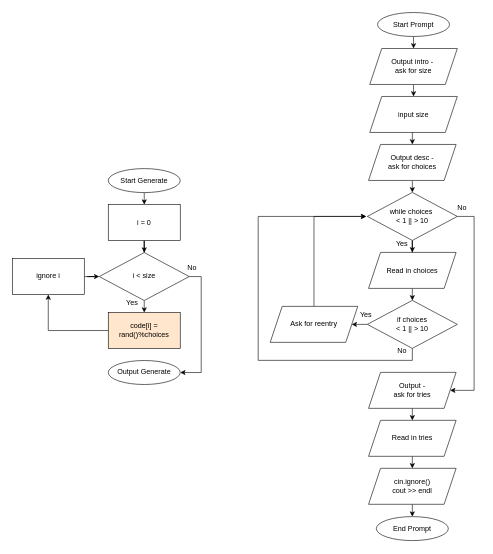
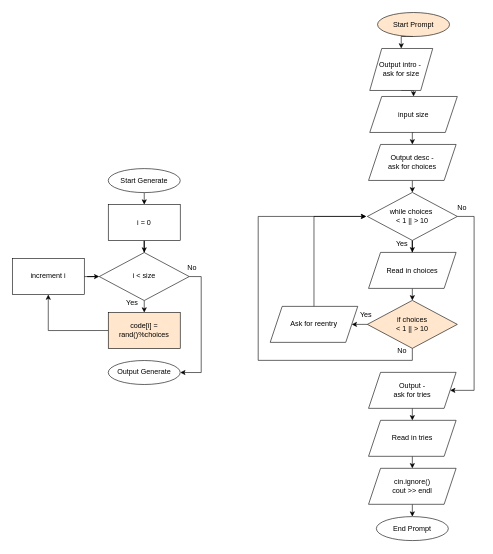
  <mxCell id="0" />
  <mxCell id="1" parent="0" />
  <mxCell id="2" value="" style="group" vertex="1" connectable="0" parent="1"><mxGeometry x="430" y="20" width="370" height="880.5" as="geometry" /></mxCell>
  <mxCell id="3" style="edgeStyle=orthogonalEdgeStyle;rounded=0;orthogonalLoop=1;jettySize=auto;html=1;exitX=0.5;exitY=1;exitDx=0;exitDy=0;" edge="1" parent="2" source="5" target="19"><mxGeometry relative="1" as="geometry" /></mxCell>
  <mxCell id="4" style="edgeStyle=orthogonalEdgeStyle;rounded=0;orthogonalLoop=1;jettySize=auto;html=1;exitX=1;exitY=0.5;exitDx=0;exitDy=0;entryX=1;entryY=0.5;entryDx=0;entryDy=0;" edge="1" parent="2" source="5" target="11"><mxGeometry relative="1" as="geometry"><Array as="points"><mxPoint x="360" y="340" /><mxPoint x="360" y="630" /></Array></mxGeometry></mxCell>
  <mxCell id="5" value="while&amp;nbsp;&lt;span style=&quot;background-color: initial;&quot;&gt;choices&amp;nbsp;&lt;/span&gt;&lt;div&gt;&lt;span style=&quot;background-color: initial;&quot;&gt;&amp;lt; 1 || &amp;gt; 10&lt;/span&gt;&lt;/div&gt;" style="rhombus;whiteSpace=wrap;html=1;container=0;" vertex="1" parent="2"><mxGeometry x="182" y="300" width="150" height="80" as="geometry" /></mxCell>
  <mxCell id="6" style="edgeStyle=orthogonalEdgeStyle;rounded=0;orthogonalLoop=1;jettySize=auto;html=1;exitX=0.5;exitY=1;exitDx=0;exitDy=0;entryX=0.5;entryY=0;entryDx=0;entryDy=0;" edge="1" parent="2" source="7" target="23"><mxGeometry relative="1" as="geometry" /></mxCell>
- <mxCell id="7" value="Output intro -&amp;nbsp;&lt;div&gt;ask for size&lt;/div&gt;" style="shape=parallelogram;perimeter=parallelogramPerimeter;whiteSpace=wrap;html=1;fixedSize=1;rounded=0;" vertex="1" parent="2"><mxGeometry x="186" y="60" width="146" height="60" as="geometry" /></mxCell>
+ <mxCell id="7" value="Output intro -&amp;nbsp;&lt;div&gt;ask for size&lt;/div&gt;" style="shape=parallelogram;perimeter=parallelogramPerimeter;whiteSpace=wrap;html=1;fixedSize=1;rounded=0;" vertex="1" parent="2"><mxGeometry x="186" y="60" width="105" height="70" as="geometry" /></mxCell>
  <mxCell id="8" style="edgeStyle=orthogonalEdgeStyle;rounded=0;orthogonalLoop=1;jettySize=auto;html=1;exitX=0.5;exitY=1;exitDx=0;exitDy=0;entryX=0.5;entryY=0;entryDx=0;entryDy=0;" edge="1" parent="2" source="9" target="7"><mxGeometry relative="1" as="geometry" /></mxCell>
- <mxCell id="9" value="Start Prompt" style="ellipse;whiteSpace=wrap;html=1;" vertex="1" parent="2"><mxGeometry x="199" width="120" height="40" as="geometry" /></mxCell>
+ <mxCell id="9" value="Start Prompt" style="ellipse;whiteSpace=wrap;html=1;fillColor=#ffe6cc;" vertex="1" parent="2"><mxGeometry x="199" width="120" height="40" as="geometry" /></mxCell>
  <mxCell id="10" style="edgeStyle=orthogonalEdgeStyle;rounded=0;orthogonalLoop=1;jettySize=auto;html=1;exitX=0.5;exitY=1;exitDx=0;exitDy=0;entryX=0.5;entryY=0;entryDx=0;entryDy=0;" edge="1" parent="2" source="11" target="15"><mxGeometry relative="1" as="geometry" /></mxCell>
  <mxCell id="11" value="Output -&lt;div&gt;ask for tries&lt;/div&gt;" style="shape=parallelogram;perimeter=parallelogramPerimeter;whiteSpace=wrap;html=1;fixedSize=1;rounded=0;" vertex="1" parent="2"><mxGeometry x="184" y="600" width="146" height="60" as="geometry" /></mxCell>
  <mxCell id="12" style="edgeStyle=orthogonalEdgeStyle;rounded=0;orthogonalLoop=1;jettySize=auto;html=1;exitX=0.5;exitY=1;exitDx=0;exitDy=0;entryX=0.5;entryY=0;entryDx=0;entryDy=0;" edge="1" parent="2" source="13" target="27"><mxGeometry relative="1" as="geometry" /></mxCell>
  <mxCell id="13" value="cin.ignore()&lt;div&gt;cout &amp;gt;&amp;gt; endl&lt;/div&gt;" style="shape=parallelogram;perimeter=parallelogramPerimeter;whiteSpace=wrap;html=1;fixedSize=1;rounded=0;" vertex="1" parent="2"><mxGeometry x="184" y="760" width="146" height="60" as="geometry" /></mxCell>
  <mxCell id="14" style="edgeStyle=orthogonalEdgeStyle;rounded=0;orthogonalLoop=1;jettySize=auto;html=1;exitX=0.5;exitY=1;exitDx=0;exitDy=0;entryX=0.5;entryY=0;entryDx=0;entryDy=0;" edge="1" parent="2" source="15" target="13"><mxGeometry relative="1" as="geometry" /></mxCell>
  <mxCell id="15" value="Read in tries" style="shape=parallelogram;perimeter=parallelogramPerimeter;whiteSpace=wrap;html=1;fixedSize=1;rounded=0;" vertex="1" parent="2"><mxGeometry x="184" y="680" width="146" height="60" as="geometry" /></mxCell>
  <mxCell id="16" style="edgeStyle=orthogonalEdgeStyle;rounded=0;orthogonalLoop=1;jettySize=auto;html=1;exitX=0.5;exitY=0;exitDx=0;exitDy=0;" edge="1" parent="2" source="17"><mxGeometry relative="1" as="geometry"><mxPoint x="180" y="340" as="targetPoint" /><Array as="points"><mxPoint x="93" y="340" /></Array></mxGeometry></mxCell>
  <mxCell id="17" value="Ask for reentry" style="shape=parallelogram;perimeter=parallelogramPerimeter;whiteSpace=wrap;html=1;fixedSize=1;rounded=0;" vertex="1" parent="2"><mxGeometry x="20" y="490" width="146" height="60" as="geometry" /></mxCell>
  <mxCell id="18" style="edgeStyle=orthogonalEdgeStyle;rounded=0;orthogonalLoop=1;jettySize=auto;html=1;exitX=0.5;exitY=1;exitDx=0;exitDy=0;entryX=0.5;entryY=0;entryDx=0;entryDy=0;" edge="1" parent="2" source="19" target="26"><mxGeometry relative="1" as="geometry" /></mxCell>
  <mxCell id="19" value="Read in choices" style="shape=parallelogram;perimeter=parallelogramPerimeter;whiteSpace=wrap;html=1;fixedSize=1;rounded=0;" vertex="1" parent="2"><mxGeometry x="184" y="400" width="146" height="60" as="geometry" /></mxCell>
  <mxCell id="20" style="edgeStyle=orthogonalEdgeStyle;rounded=0;orthogonalLoop=1;jettySize=auto;html=1;exitX=0.5;exitY=1;exitDx=0;exitDy=0;entryX=0.5;entryY=0;entryDx=0;entryDy=0;" edge="1" parent="2" source="21" target="5"><mxGeometry relative="1" as="geometry" /></mxCell>
  <mxCell id="21" value="Output desc -&lt;div&gt;ask for choices&lt;/div&gt;" style="shape=parallelogram;perimeter=parallelogramPerimeter;whiteSpace=wrap;html=1;fixedSize=1;rounded=0;" vertex="1" parent="2"><mxGeometry x="184" y="220" width="146" height="60" as="geometry" /></mxCell>
  <mxCell id="22" style="edgeStyle=orthogonalEdgeStyle;rounded=0;orthogonalLoop=1;jettySize=auto;html=1;exitX=0.5;exitY=1;exitDx=0;exitDy=0;entryX=0.5;entryY=0;entryDx=0;entryDy=0;" edge="1" parent="2" source="23" target="21"><mxGeometry relative="1" as="geometry" /></mxCell>
  <mxCell id="23" value="input size" style="shape=parallelogram;perimeter=parallelogramPerimeter;whiteSpace=wrap;html=1;fixedSize=1;rounded=0;" vertex="1" parent="2"><mxGeometry x="186" y="140" width="146" height="60" as="geometry" /></mxCell>
  <mxCell id="24" style="edgeStyle=orthogonalEdgeStyle;rounded=0;orthogonalLoop=1;jettySize=auto;html=1;exitX=0;exitY=0.5;exitDx=0;exitDy=0;entryX=1;entryY=0.5;entryDx=0;entryDy=0;" edge="1" parent="2" source="26" target="17"><mxGeometry relative="1" as="geometry" /></mxCell>
  <mxCell id="25" style="edgeStyle=orthogonalEdgeStyle;rounded=0;orthogonalLoop=1;jettySize=auto;html=1;exitX=0.5;exitY=1;exitDx=0;exitDy=0;" edge="1" parent="2" source="26"><mxGeometry relative="1" as="geometry"><mxPoint x="180" y="340" as="targetPoint" /><Array as="points"><mxPoint x="257" y="580" /><mxPoint y="580" /><mxPoint y="340" /></Array></mxGeometry></mxCell>
- <mxCell id="26" value="if choices&lt;div&gt;&amp;lt; 1 || &amp;gt; 10&lt;/div&gt;" style="rhombus;whiteSpace=wrap;html=1;container=0;" vertex="1" parent="2"><mxGeometry x="182" y="480" width="150" height="80" as="geometry" /></mxCell>
+ <mxCell id="26" value="if choices&lt;div&gt;&amp;lt; 1 || &amp;gt; 10&lt;/div&gt;" style="rhombus;whiteSpace=wrap;html=1;container=0;fillColor=#ffe6cc;" vertex="1" parent="2"><mxGeometry x="182" y="480" width="150" height="80" as="geometry" /></mxCell>
  <mxCell id="27" value="End Prompt" style="ellipse;whiteSpace=wrap;html=1;" vertex="1" parent="2"><mxGeometry x="197" y="840.5" width="120" height="40" as="geometry" /></mxCell>
  <mxCell id="28" value="No" style="text;html=1;strokeColor=none;fillColor=none;align=center;verticalAlign=middle;whiteSpace=wrap;rounded=0;" vertex="1" parent="2"><mxGeometry x="210" y="550" width="60" height="30" as="geometry" /></mxCell>
  <mxCell id="29" value="Yes" style="text;html=1;strokeColor=none;fillColor=none;align=center;verticalAlign=middle;whiteSpace=wrap;rounded=0;" vertex="1" parent="2"><mxGeometry x="150" y="490" width="60" height="30" as="geometry" /></mxCell>
  <mxCell id="30" value="No" style="text;html=1;strokeColor=none;fillColor=none;align=center;verticalAlign=middle;whiteSpace=wrap;rounded=0;" vertex="1" parent="2"><mxGeometry x="310" y="310" width="60" height="30" as="geometry" /></mxCell>
  <mxCell id="31" value="Yes" style="text;html=1;strokeColor=none;fillColor=none;align=center;verticalAlign=middle;whiteSpace=wrap;rounded=0;" vertex="1" parent="2"><mxGeometry x="210" y="370" width="60" height="30" as="geometry" /></mxCell>
  <mxCell id="32" value="" style="group" vertex="1" connectable="0" parent="1"><mxGeometry x="20" y="280.25" width="330" height="360" as="geometry" /></mxCell>
  <mxCell id="33" style="edgeStyle=orthogonalEdgeStyle;rounded=0;orthogonalLoop=1;jettySize=auto;html=1;exitX=0.5;exitY=1;exitDx=0;exitDy=0;entryX=0.5;entryY=0;entryDx=0;entryDy=0;" edge="1" parent="32" source="34" target="36"><mxGeometry relative="1" as="geometry" /></mxCell>
  <mxCell id="34" value="Start Generate" style="ellipse;whiteSpace=wrap;html=1;" vertex="1" parent="32"><mxGeometry x="160" width="120" height="40" as="geometry" /></mxCell>
  <mxCell id="35" style="edgeStyle=orthogonalEdgeStyle;rounded=0;orthogonalLoop=1;jettySize=auto;html=1;entryX=0.5;entryY=0;entryDx=0;entryDy=0;" edge="1" parent="32" source="36" target="40"><mxGeometry relative="1" as="geometry" /></mxCell>
  <mxCell id="36" value="i = 0" style="rounded=0;whiteSpace=wrap;html=1;" vertex="1" parent="32"><mxGeometry x="160" y="60" width="120" height="60" as="geometry" /></mxCell>
  <mxCell id="37" style="edgeStyle=orthogonalEdgeStyle;rounded=0;orthogonalLoop=1;jettySize=auto;html=1;exitX=0;exitY=0.5;exitDx=0;exitDy=0;" edge="1" parent="32" source="40"><mxGeometry relative="1" as="geometry"><mxPoint x="144.815" y="179.667" as="targetPoint" /></mxGeometry></mxCell>
  <mxCell id="38" style="edgeStyle=orthogonalEdgeStyle;rounded=0;orthogonalLoop=1;jettySize=auto;html=1;exitX=0.5;exitY=1;exitDx=0;exitDy=0;entryX=0.5;entryY=0;entryDx=0;entryDy=0;" edge="1" parent="32" source="40" target="44"><mxGeometry relative="1" as="geometry" /></mxCell>
  <mxCell id="39" style="edgeStyle=orthogonalEdgeStyle;rounded=0;orthogonalLoop=1;jettySize=auto;html=1;exitX=1;exitY=0.5;exitDx=0;exitDy=0;entryX=1;entryY=0.5;entryDx=0;entryDy=0;" edge="1" parent="32" source="40" target="45"><mxGeometry relative="1" as="geometry" /></mxCell>
  <mxCell id="40" value="i &amp;lt; size" style="rhombus;whiteSpace=wrap;html=1;" vertex="1" parent="32"><mxGeometry x="145" y="140" width="150" height="80" as="geometry" /></mxCell>
  <mxCell id="41" style="edgeStyle=orthogonalEdgeStyle;rounded=0;orthogonalLoop=1;jettySize=auto;html=1;entryX=0;entryY=0.5;entryDx=0;entryDy=0;" edge="1" parent="32" source="42" target="40"><mxGeometry relative="1" as="geometry" /></mxCell>
- <mxCell id="42" value="ignore i" style="rounded=0;whiteSpace=wrap;html=1;" vertex="1" parent="32"><mxGeometry y="150" width="120" height="60" as="geometry" /></mxCell>
+ <mxCell id="42" value="increment i" style="rounded=0;whiteSpace=wrap;html=1;" vertex="1" parent="32"><mxGeometry y="150" width="120" height="60" as="geometry" /></mxCell>
  <mxCell id="43" style="edgeStyle=orthogonalEdgeStyle;rounded=0;orthogonalLoop=1;jettySize=auto;html=1;exitX=0;exitY=0.5;exitDx=0;exitDy=0;entryX=0.5;entryY=1;entryDx=0;entryDy=0;" edge="1" parent="32" source="44" target="42"><mxGeometry relative="1" as="geometry" /></mxCell>
  <mxCell id="44" value="code[i] = rand()%choices" style="rounded=0;whiteSpace=wrap;html=1;fillColor=#ffe6cc;" vertex="1" parent="32"><mxGeometry x="160" y="240" width="120" height="60" as="geometry" /></mxCell>
  <mxCell id="45" value="Output Generate" style="ellipse;whiteSpace=wrap;html=1;" vertex="1" parent="32"><mxGeometry x="160" y="320" width="120" height="40" as="geometry" /></mxCell>
  <mxCell id="46" value="No" style="text;html=1;strokeColor=none;fillColor=none;align=center;verticalAlign=middle;whiteSpace=wrap;rounded=0;" vertex="1" parent="32"><mxGeometry x="270" y="150" width="60" height="30" as="geometry" /></mxCell>
  <mxCell id="47" value="Yes" style="text;html=1;strokeColor=none;fillColor=none;align=center;verticalAlign=middle;whiteSpace=wrap;rounded=0;" vertex="1" parent="32"><mxGeometry x="170" y="210" width="60" height="30" as="geometry" /></mxCell>
